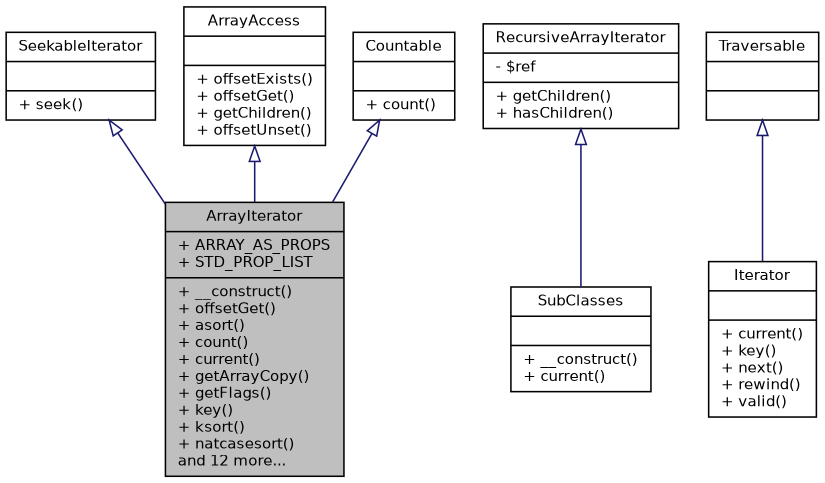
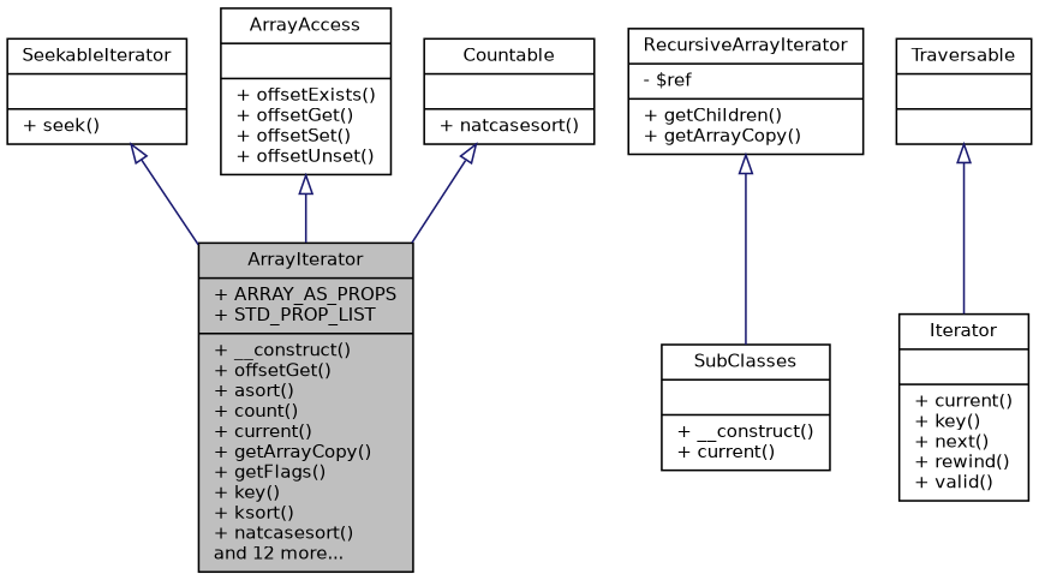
  digraph {
    node [color=black fillcolor=white fontname=Helvetica fontsize=10 shape=record style=filled]
    edge [arrowtail=onormal color=midnightblue dir=back fontname=Helvetica fontsize=10 labelfontname=Helvetica labelfontsize=10 style=solid]
    n1 [fillcolor=grey75 fontcolor=black height=0.2 label="{ArrayIterator\n|+ ARRAY_AS_PROPS\l+ STD_PROP_LIST\l|+ __construct()\l+ offsetGet()\l+ asort()\l+ count()\l+ current()\l+ getArrayCopy()\l+ getFlags()\l+ key()\l+ ksort()\l+ natcasesort()\land 12 more...\l}" width=0.4]
-   n2 [height=0.2 label="{RecursiveArrayIterator\n|- $ref\l|+ getChildren()\l+ hasChildren()\l}" width=0.4]
+   n2 [height=0.2 label="{RecursiveArrayIterator\n|- $ref\l|+ getChildren()\l+ getArrayCopy()\l}" width=0.4]
    n3 [height=0.2 label="{SubClasses\n||+ __construct()\l+ current()\l}" width=0.4]
    n4 [height=0.2 label="{SeekableIterator\n||+ seek()\l}" width=0.4]
    n5 [height=0.2 label="{Iterator\n||+ current()\l+ key()\l+ next()\l+ rewind()\l+ valid()\l}" width=0.4]
    n6 [height=0.2 label="{Traversable\n||}" width=0.4]
-   n7 [height=0.2 label="{ArrayAccess\n||+ offsetExists()\l+ offsetGet()\l+ getChildren()\l+ offsetUnset()\l}" width=0.4]
-   n8 [height=0.2 label="{Countable\n||+ count()\l}" width=0.4]
+   n7 [height=0.2 label="{ArrayAccess\n||+ offsetExists()\l+ offsetGet()\l+ offsetSet()\l+ offsetUnset()\l}" width=0.4]
+   n8 [height=0.2 label="{Countable\n||+ natcasesort()\l}" width=0.4]
    n2 -> n3
    n4 -> n1
    n6 -> n5
    n7 -> n1
    n8 -> n1
  }
